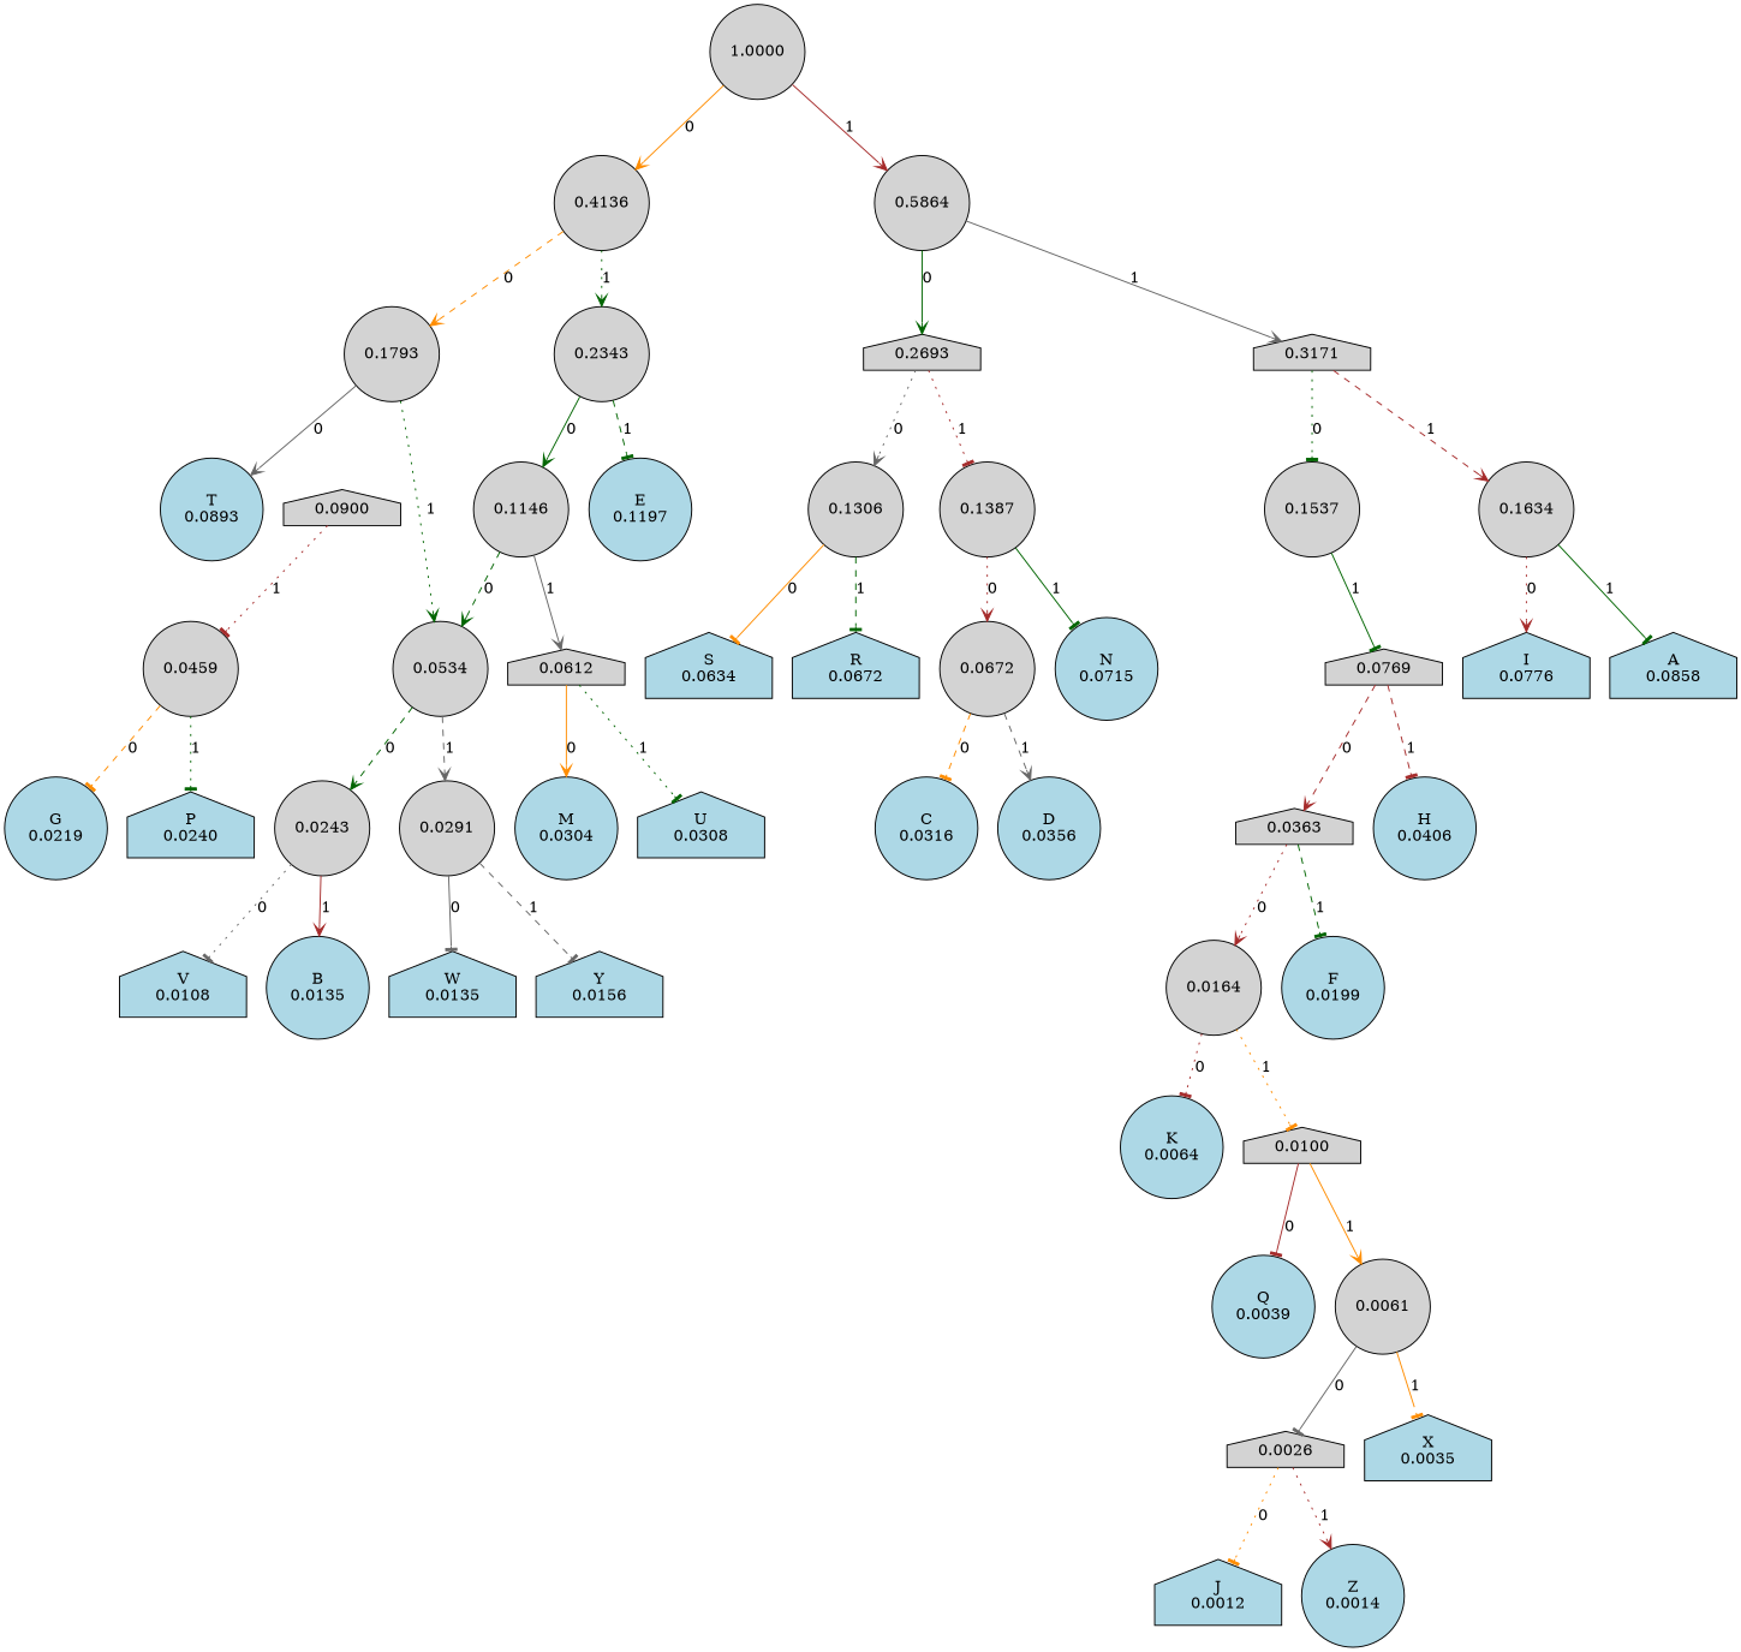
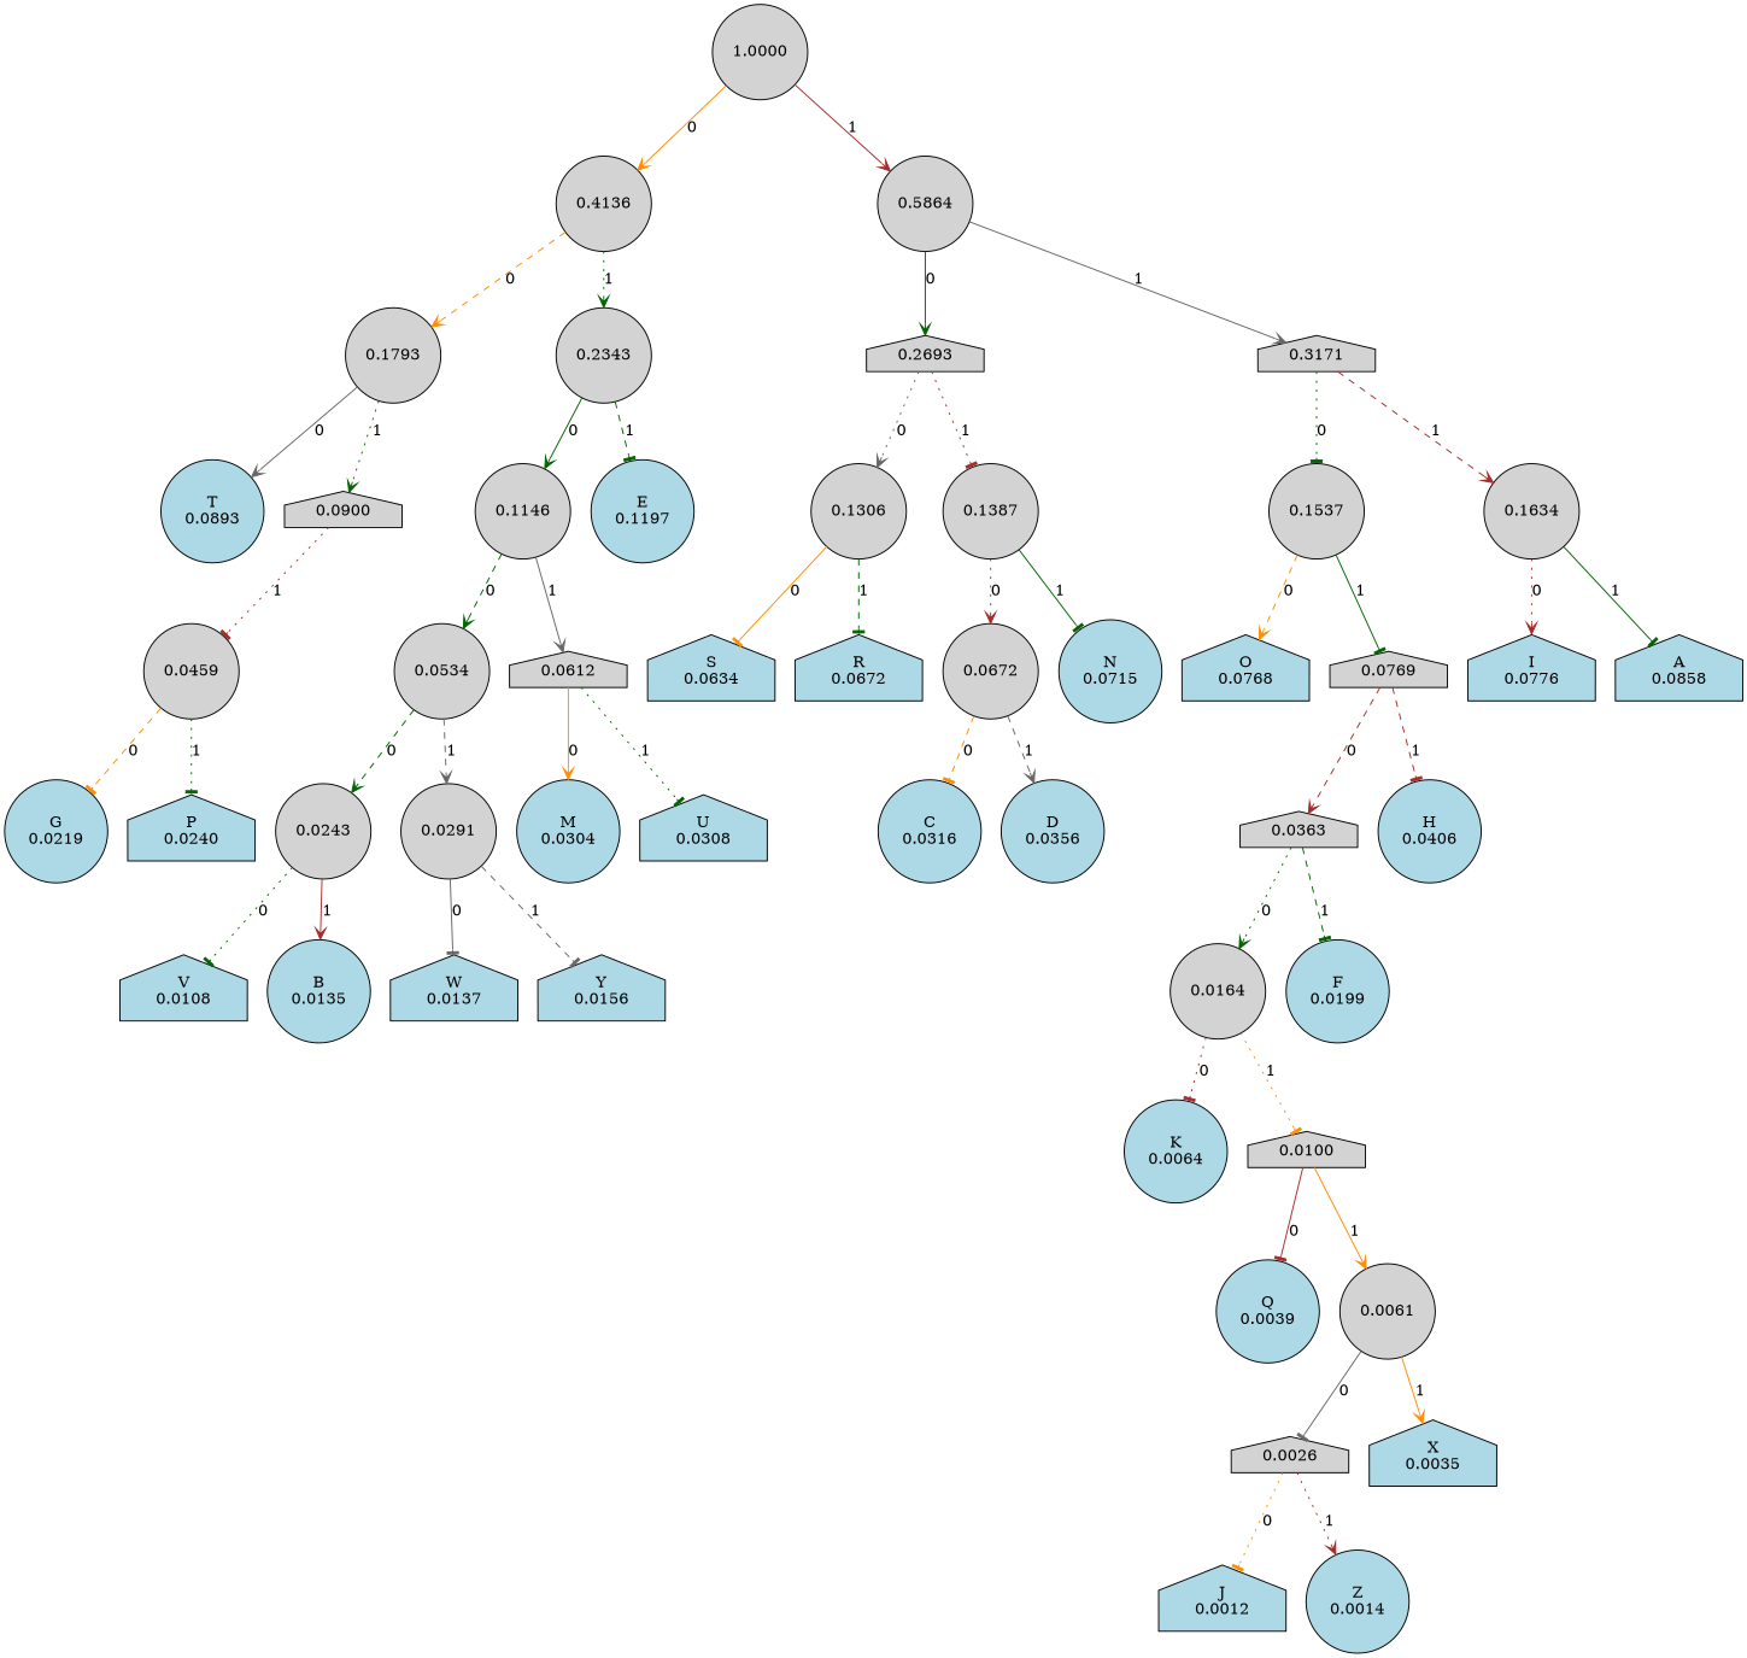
  digraph {
    rankdir=TB
    node [fillcolor=lightgray shape=circle style=filled]
    edge [arrowhead=vee color=darkgreen style=solid]
    n1 [label=1.0000]
    n2 [label=0.4136]
    n3 [label=0.5864]
    n4 [label=0.1793]
    n5 [label=0.2343]
    n6 [label=0.2693 shape=house]
    n7 [label=0.3171 shape=house]
    n8 [fillcolor=lightblue label="T\n0.0893"]
    n9 [label=0.0900 shape=house]
    n10 [label=0.1146]
    n11 [fillcolor=lightblue label="E\n0.1197"]
    n12 [label=0.0459]
    n13 [fillcolor=lightblue label="G\n0.0219"]
    n14 [fillcolor=lightblue label="P\n0.0240" shape=house]
    n15 [label=0.0534]
    n16 [label=0.0612 shape=house]
    n17 [label=0.0243]
    n18 [label=0.0291]
    n19 [fillcolor=lightblue label="M\n0.0304"]
    n20 [fillcolor=lightblue label="U\n0.0308" shape=house]
    n21 [fillcolor=lightblue label="V\n0.0108" shape=house]
    n22 [fillcolor=lightblue label="B\n0.0135"]
-   n23 [fillcolor=lightblue label="W\n0.0135" shape=house]
+   n23 [fillcolor=lightblue label="W\n0.0137" shape=house]
    n24 [fillcolor=lightblue label="Y\n0.0156" shape=house]
    n25 [label=0.1306]
    n26 [label=0.1387]
    n27 [label=0.1537]
    n28 [label=0.1634]
    n29 [fillcolor=lightblue label="S\n0.0634" shape=house]
    n30 [fillcolor=lightblue label="R\n0.0672" shape=house]
    n31 [label=0.0672]
    n32 [fillcolor=lightblue label="N\n0.0715"]
    n33 [fillcolor=lightblue label="C\n0.0316"]
    n34 [fillcolor=lightblue label="D\n0.0356"]
+   n35 [fillcolor=lightblue label="O\n0.0768" shape=house]
    n36 [label=0.0769 shape=house]
    n37 [fillcolor=lightblue label="I\n0.0776" shape=house]
    n38 [fillcolor=lightblue label="A\n0.0858" shape=house]
    n39 [label=0.0363 shape=house]
    n40 [fillcolor=lightblue label="H\n0.0406"]
    n41 [label=0.0164]
    n42 [fillcolor=lightblue label="F\n0.0199"]
    n43 [fillcolor=lightblue label="K\n0.0064"]
    n44 [label=0.0100 shape=house]
    n45 [fillcolor=lightblue label="Q\n0.0039"]
    n46 [label=0.0061]
    n47 [label=0.0026 shape=house]
    n48 [fillcolor=lightblue label="X\n0.0035" shape=house]
    n49 [fillcolor=lightblue label="J\n0.0012" shape=house]
    n50 [fillcolor=lightblue label="Z\n0.0014"]
    n1 -> n2 [color=darkorange label=0]
    n1 -> n3 [color=brown label=1]
    n2 -> n4 [color=darkorange label=0 style=dashed]
    n2 -> n5 [label=1 style=dotted]
    n3 -> n6 [label=0]
    n3 -> n7 [color=gray40 label=1]
    n4 -> n8 [color=gray40 label=0]
-   n4 -> n15 [label=1 style=dotted]
+   n4 -> n9 [label=1 style=dotted]
    n5 -> n10 [label=0]
    n5 -> n11 [arrowhead=tee label=1 style=dashed]
    n6 -> n25 [color=gray40 label=0 style=dotted]
    n6 -> n26 [arrowhead=tee color=brown label=1 style=dotted]
    n7 -> n27 [arrowhead=tee label=0 style=dotted]
    n7 -> n28 [color=brown label=1 style=dashed]
    n9 -> n12 [arrowhead=tee color=brown label=1 style=dotted]
    n10 -> n15 [label=0 style=dashed]
    n10 -> n16 [color=gray40 label=1]
    n12 -> n13 [arrowhead=tee color=darkorange label=0 style=dashed]
    n12 -> n14 [arrowhead=tee label=1 style=dotted]
    n15 -> n17 [label=0 style=dashed]
    n15 -> n18 [color=gray40 label=1 style=dashed]
    n16 -> n19 [color=darkorange label=0]
    n16 -> n20 [arrowhead=tee label=1 style=dotted]
-   n17 -> n21 [arrowhead=tee color=gray40 label=0 style=dotted]
+   n17 -> n21 [arrowhead=tee label=0 style=dotted]
    n17 -> n22 [color=brown label=1]
    n18 -> n23 [arrowhead=tee color=gray40 label=0]
    n18 -> n24 [arrowhead=tee color=gray40 label=1 style=dashed]
    n25 -> n29 [arrowhead=tee color=darkorange label=0]
    n25 -> n30 [arrowhead=tee label=1 style=dashed]
    n26 -> n31 [color=brown label=0 style=dotted]
    n26 -> n32 [arrowhead=tee label=1]
+   n27 -> n35 [color=darkorange label=0 style=dashed]
    n27 -> n36 [arrowhead=tee label=1]
    n28 -> n37 [color=brown label=0 style=dotted]
    n28 -> n38 [arrowhead=tee label=1]
    n31 -> n33 [arrowhead=tee color=darkorange label=0 style=dashed]
    n31 -> n34 [color=gray40 label=1 style=dashed]
    n36 -> n39 [color=brown label=0 style=dashed]
    n36 -> n40 [arrowhead=tee color=brown label=1 style=dashed]
-   n39 -> n41 [color=brown label=0 style=dotted]
+   n39 -> n41 [label=0 style=dotted]
    n39 -> n42 [arrowhead=tee label=1 style=dashed]
    n41 -> n43 [arrowhead=tee color=brown label=0 style=dotted]
    n41 -> n44 [arrowhead=tee color=darkorange label=1 style=dotted]
    n44 -> n45 [arrowhead=tee color=brown label=0]
    n44 -> n46 [color=darkorange label=1]
    n46 -> n47 [arrowhead=tee color=gray40 label=0]
-   n46 -> n48 [arrowhead=tee color=darkorange label=1]
+   n46 -> n48 [color=darkorange label=1]
    n47 -> n49 [arrowhead=tee color=darkorange label=0 style=dotted]
    n47 -> n50 [color=brown label=1 style=dotted]
  }
